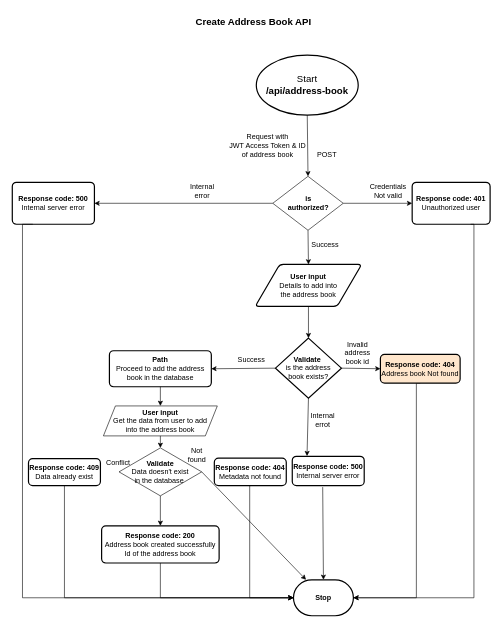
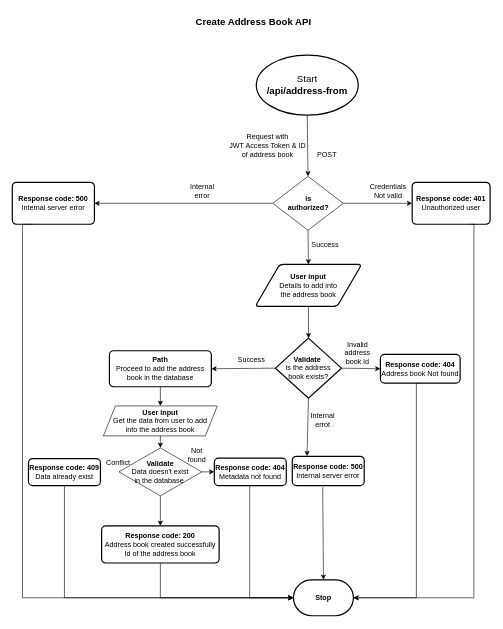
  <mxCell id="0" />
  <mxCell id="1" parent="0" />
- <mxCell id="2" value="Start&lt;br&gt;&lt;b&gt;/api/address-book&lt;/b&gt;" style="strokeWidth=2;html=1;shape=mxgraph.flowchart.start_2;whiteSpace=wrap;fontSize=16;" parent="1" vertex="1"><mxGeometry x="427" y="91" width="170" height="100" as="geometry" /></mxCell>
+ <mxCell id="2" value="Start&lt;br&gt;&lt;b&gt;/api/address-from&lt;/b&gt;" style="strokeWidth=2;html=1;shape=mxgraph.flowchart.start_2;whiteSpace=wrap;fontSize=16;" parent="1" vertex="1"><mxGeometry x="427" y="91" width="170" height="100" as="geometry" /></mxCell>
  <mxCell id="3" value="&lt;b&gt;Create Address Book API&lt;/b&gt;" style="text;html=1;strokeColor=none;fillColor=none;align=center;verticalAlign=middle;whiteSpace=wrap;rounded=0;fontSize=16;" parent="1" vertex="1"><mxGeometry x="315" y="20" width="215" height="30" as="geometry" /></mxCell>
  <mxCell id="4" value="&lt;b&gt;is &lt;br&gt;authorized?&lt;/b&gt;" style="rhombus;whiteSpace=wrap;html=1;" vertex="1" parent="1"><mxGeometry x="454.5" y="293" width="117.5" height="90" as="geometry" /></mxCell>
  <mxCell id="5" value="&lt;b&gt;User input&lt;/b&gt;&lt;br&gt;Details to add into &lt;br&gt;the address book" style="shape=parallelogram;html=1;strokeWidth=2;perimeter=parallelogramPerimeter;whiteSpace=wrap;rounded=1;arcSize=12;size=0.23;" vertex="1" parent="1"><mxGeometry x="425.25" y="440" width="177.5" height="70" as="geometry" /></mxCell>
  <mxCell id="6" value="&lt;b&gt;Response code: 401&lt;/b&gt;&lt;br&gt;Unauthorized user" style="rounded=1;whiteSpace=wrap;html=1;absoluteArcSize=1;arcSize=14;strokeWidth=2;" vertex="1" parent="1"><mxGeometry x="687" y="303" width="130" height="70" as="geometry" /></mxCell>
  <mxCell id="7" value="&lt;b&gt;Validate&lt;/b&gt;&amp;nbsp;&lt;br&gt;is the address &lt;br&gt;book exists?" style="strokeWidth=2;html=1;shape=mxgraph.flowchart.decision;whiteSpace=wrap;" vertex="1" parent="1"><mxGeometry x="459" y="563" width="110" height="100" as="geometry" /></mxCell>
  <mxCell id="8" value="&lt;b&gt;Path&lt;/b&gt;&lt;br&gt;Proceed to add the address book in the database" style="rounded=1;whiteSpace=wrap;html=1;absoluteArcSize=1;arcSize=14;strokeWidth=2;" vertex="1" parent="1"><mxGeometry x="182" y="584" width="170" height="60" as="geometry" /></mxCell>
  <mxCell id="9" value="&lt;span&gt;Response code: 200&lt;br&gt;&lt;span style=&quot;font-weight: normal;&quot;&gt;Address book created successfully&lt;br&gt;Id of the address book&lt;/span&gt;&lt;br&gt;&lt;/span&gt;" style="rounded=1;whiteSpace=wrap;html=1;absoluteArcSize=1;arcSize=14;strokeWidth=2;fontStyle=1" vertex="1" parent="1"><mxGeometry x="169" y="876" width="196" height="62" as="geometry" /></mxCell>
  <mxCell id="10" value="" style="endArrow=classic;html=1;rounded=0;entryX=0.5;entryY=0;entryDx=0;entryDy=0;exitX=0.5;exitY=1;exitDx=0;exitDy=0;exitPerimeter=0;" edge="1" parent="1" source="2" target="4"><mxGeometry width="50" height="50" relative="1" as="geometry"><mxPoint x="513" y="210" as="sourcePoint" /><mxPoint x="497" y="433" as="targetPoint" /></mxGeometry></mxCell>
  <mxCell id="11" value="" style="endArrow=classic;html=1;rounded=0;exitX=0.5;exitY=1;exitDx=0;exitDy=0;entryX=0.5;entryY=0;entryDx=0;entryDy=0;" edge="1" parent="1" source="4" target="5"><mxGeometry width="50" height="50" relative="1" as="geometry"><mxPoint x="447" y="483" as="sourcePoint" /><mxPoint x="497" y="433" as="targetPoint" /></mxGeometry></mxCell>
  <mxCell id="12" value="" style="endArrow=classic;html=1;rounded=0;exitX=0.5;exitY=1;exitDx=0;exitDy=0;entryX=0.5;entryY=0;entryDx=0;entryDy=0;entryPerimeter=0;" edge="1" parent="1" source="5" target="7"><mxGeometry width="50" height="50" relative="1" as="geometry"><mxPoint x="447" y="483" as="sourcePoint" /><mxPoint x="497" y="433" as="targetPoint" /></mxGeometry></mxCell>
  <mxCell id="13" value="" style="endArrow=classic;html=1;rounded=0;exitX=0;exitY=0.5;exitDx=0;exitDy=0;exitPerimeter=0;entryX=1;entryY=0.5;entryDx=0;entryDy=0;" edge="1" parent="1" source="7" target="8"><mxGeometry width="50" height="50" relative="1" as="geometry"><mxPoint x="447" y="454" as="sourcePoint" /><mxPoint x="497" y="404" as="targetPoint" /></mxGeometry></mxCell>
  <mxCell id="14" value="" style="endArrow=classic;html=1;rounded=0;exitX=1;exitY=0.5;exitDx=0;exitDy=0;entryX=0;entryY=0.5;entryDx=0;entryDy=0;" edge="1" parent="1" source="4" target="6"><mxGeometry width="50" height="50" relative="1" as="geometry"><mxPoint x="447" y="483" as="sourcePoint" /><mxPoint x="497" y="433" as="targetPoint" /></mxGeometry></mxCell>
  <mxCell id="15" value="" style="endArrow=classic;html=1;rounded=0;exitX=1;exitY=0.5;exitDx=0;exitDy=0;exitPerimeter=0;entryX=0;entryY=0.5;entryDx=0;entryDy=0;" edge="1" parent="1" source="7" target="46"><mxGeometry width="50" height="50" relative="1" as="geometry"><mxPoint x="447" y="454" as="sourcePoint" /><mxPoint x="497" y="404" as="targetPoint" /></mxGeometry></mxCell>
  <mxCell id="16" value="Credentials&lt;br&gt;Not valid" style="text;html=1;strokeColor=none;fillColor=none;align=center;verticalAlign=middle;whiteSpace=wrap;rounded=0;" vertex="1" parent="1"><mxGeometry x="617" y="303" width="60" height="30" as="geometry" /></mxCell>
  <mxCell id="17" value="Success" style="text;html=1;strokeColor=none;fillColor=none;align=center;verticalAlign=middle;whiteSpace=wrap;rounded=0;" vertex="1" parent="1"><mxGeometry x="512" y="393" width="60" height="30" as="geometry" /></mxCell>
  <mxCell id="18" value="&lt;b&gt;Response code: 500&lt;/b&gt;&lt;br&gt;Internal server error" style="rounded=1;whiteSpace=wrap;html=1;absoluteArcSize=1;arcSize=14;strokeWidth=2;" vertex="1" parent="1"><mxGeometry x="20" y="303" width="137" height="70" as="geometry" /></mxCell>
  <mxCell id="19" value="" style="endArrow=classic;html=1;rounded=0;exitX=0;exitY=0.5;exitDx=0;exitDy=0;entryX=1;entryY=0.5;entryDx=0;entryDy=0;" edge="1" parent="1" source="4" target="18"><mxGeometry width="50" height="50" relative="1" as="geometry"><mxPoint x="637" y="573" as="sourcePoint" /><mxPoint x="687" y="523" as="targetPoint" /></mxGeometry></mxCell>
  <mxCell id="20" value="&lt;b&gt;Stop&lt;/b&gt;" style="strokeWidth=2;html=1;shape=mxgraph.flowchart.terminator;whiteSpace=wrap;" vertex="1" parent="1"><mxGeometry x="489" y="966" width="100" height="60" as="geometry" /></mxCell>
  <mxCell id="21" value="" style="endArrow=classic;html=1;rounded=0;entryX=0.5;entryY=0;entryDx=0;entryDy=0;entryPerimeter=0;exitX=0.423;exitY=1.049;exitDx=0;exitDy=0;exitPerimeter=0;" edge="1" parent="1" source="23" target="20"><mxGeometry width="50" height="50" relative="1" as="geometry"><mxPoint x="517" y="830" as="sourcePoint" /><mxPoint x="514" y="802" as="targetPoint" /></mxGeometry></mxCell>
  <mxCell id="22" value="" style="endArrow=classic;html=1;rounded=0;exitX=0.5;exitY=1;exitDx=0;exitDy=0;exitPerimeter=0;entryX=0.205;entryY=-0.008;entryDx=0;entryDy=0;entryPerimeter=0;" edge="1" parent="1" source="7" target="23"><mxGeometry width="50" height="50" relative="1" as="geometry"><mxPoint x="514" y="663" as="sourcePoint" /><mxPoint x="514" y="802" as="targetPoint" /></mxGeometry></mxCell>
  <mxCell id="23" value="&lt;b&gt;Response code: 500&lt;/b&gt;&lt;br&gt;Internal server error" style="rounded=1;whiteSpace=wrap;html=1;absoluteArcSize=1;arcSize=14;strokeWidth=2;" vertex="1" parent="1"><mxGeometry x="487" y="760" width="120" height="49" as="geometry" /></mxCell>
  <mxCell id="24" value="Success" style="text;html=1;strokeColor=none;fillColor=none;align=center;verticalAlign=middle;whiteSpace=wrap;rounded=0;" vertex="1" parent="1"><mxGeometry x="389" y="584" width="60" height="30" as="geometry" /></mxCell>
  <mxCell id="25" value="Invalid address book id" style="text;html=1;strokeColor=none;fillColor=none;align=center;verticalAlign=middle;whiteSpace=wrap;rounded=0;" vertex="1" parent="1"><mxGeometry x="566" y="573" width="60" height="30" as="geometry" /></mxCell>
  <mxCell id="26" value="Internal error" style="text;html=1;strokeColor=none;fillColor=none;align=center;verticalAlign=middle;whiteSpace=wrap;rounded=0;" vertex="1" parent="1"><mxGeometry x="307" y="303" width="60" height="30" as="geometry" /></mxCell>
  <mxCell id="27" value="Internal errot" style="text;html=1;strokeColor=none;fillColor=none;align=center;verticalAlign=middle;whiteSpace=wrap;rounded=0;" vertex="1" parent="1"><mxGeometry x="508" y="684" width="60" height="30" as="geometry" /></mxCell>
  <mxCell id="28" value="POST" style="text;html=1;strokeColor=none;fillColor=none;align=center;verticalAlign=middle;whiteSpace=wrap;rounded=0;" vertex="1" parent="1"><mxGeometry x="515.25" y="243" width="60" height="30" as="geometry" /></mxCell>
  <mxCell id="29" value="Request with&lt;br&gt;JWT Access Token &amp;amp; ID of address book" style="text;html=1;strokeColor=none;fillColor=none;align=center;verticalAlign=middle;whiteSpace=wrap;rounded=0;" vertex="1" parent="1"><mxGeometry x="377" y="210" width="138.25" height="63" as="geometry" /></mxCell>
  <mxCell id="30" value="&lt;b&gt;User input&lt;/b&gt;&lt;br&gt;Get the data from user to add &lt;br&gt;into the address book" style="shape=parallelogram;perimeter=parallelogramPerimeter;whiteSpace=wrap;html=1;fixedSize=1;" vertex="1" parent="1"><mxGeometry x="172" y="676" width="190" height="50" as="geometry" /></mxCell>
  <mxCell id="31" value="&lt;b&gt;Validate&lt;/b&gt;&lt;br&gt;Data doesn't exist &lt;br&gt;in the database&amp;nbsp;" style="rhombus;whiteSpace=wrap;html=1;" vertex="1" parent="1"><mxGeometry x="198" y="746" width="138" height="80" as="geometry" /></mxCell>
  <mxCell id="32" value="&lt;b&gt;Response code: 409&lt;/b&gt;&lt;br&gt;Data already exist" style="rounded=1;whiteSpace=wrap;html=1;absoluteArcSize=1;arcSize=14;strokeWidth=2;" vertex="1" parent="1"><mxGeometry x="47" y="764" width="120" height="45" as="geometry" /></mxCell>
  <mxCell id="33" value="" style="endArrow=classic;html=1;rounded=0;exitX=0.5;exitY=1;exitDx=0;exitDy=0;entryX=0.5;entryY=0;entryDx=0;entryDy=0;" edge="1" parent="1" source="8" target="30"><mxGeometry width="50" height="50" relative="1" as="geometry"><mxPoint x="377" y="850" as="sourcePoint" /><mxPoint x="427" y="800" as="targetPoint" /></mxGeometry></mxCell>
  <mxCell id="34" value="" style="endArrow=classic;html=1;rounded=0;exitX=0.5;exitY=1;exitDx=0;exitDy=0;entryX=0.5;entryY=0;entryDx=0;entryDy=0;" edge="1" parent="1" source="30" target="31"><mxGeometry width="50" height="50" relative="1" as="geometry"><mxPoint x="377" y="850" as="sourcePoint" /><mxPoint x="427" y="800" as="targetPoint" /></mxGeometry></mxCell>
  <mxCell id="35" value="" style="endArrow=classic;html=1;rounded=0;exitX=0.5;exitY=1;exitDx=0;exitDy=0;entryX=0;entryY=0.5;entryDx=0;entryDy=0;entryPerimeter=0;edgeStyle=elbowEdgeStyle;" edge="1" parent="1" source="45" target="20"><mxGeometry width="50" height="50" relative="1" as="geometry"><mxPoint x="377" y="850" as="sourcePoint" /><mxPoint x="427" y="800" as="targetPoint" /><Array as="points"><mxPoint x="416" y="910" /></Array></mxGeometry></mxCell>
  <mxCell id="36" value="" style="endArrow=classic;html=1;rounded=0;exitX=0.5;exitY=1;exitDx=0;exitDy=0;entryX=0.5;entryY=0;entryDx=0;entryDy=0;" edge="1" parent="1" source="31" target="9"><mxGeometry width="50" height="50" relative="1" as="geometry"><mxPoint x="377" y="850" as="sourcePoint" /><mxPoint x="427" y="800" as="targetPoint" /></mxGeometry></mxCell>
  <mxCell id="37" value="" style="endArrow=classic;html=1;rounded=0;exitX=0.5;exitY=1;exitDx=0;exitDy=0;entryX=0;entryY=0.5;entryDx=0;entryDy=0;entryPerimeter=0;edgeStyle=orthogonalEdgeStyle;" edge="1" parent="1" source="32" target="20"><mxGeometry width="50" height="50" relative="1" as="geometry"><mxPoint x="377" y="850" as="sourcePoint" /><mxPoint x="427" y="800" as="targetPoint" /></mxGeometry></mxCell>
  <mxCell id="38" value="" style="endArrow=classic;html=1;rounded=0;exitX=0.5;exitY=1;exitDx=0;exitDy=0;entryX=0;entryY=0.5;entryDx=0;entryDy=0;entryPerimeter=0;edgeStyle=orthogonalEdgeStyle;" edge="1" parent="1" source="9" target="20"><mxGeometry width="50" height="50" relative="1" as="geometry"><mxPoint x="377" y="850" as="sourcePoint" /><mxPoint x="427" y="800" as="targetPoint" /></mxGeometry></mxCell>
  <mxCell id="39" value="" style="endArrow=classic;html=1;rounded=0;exitX=0.5;exitY=1;exitDx=0;exitDy=0;entryX=1;entryY=0.5;entryDx=0;entryDy=0;entryPerimeter=0;edgeStyle=elbowEdgeStyle;" edge="1" parent="1" source="46" target="20"><mxGeometry width="50" height="50" relative="1" as="geometry"><mxPoint x="337" y="830" as="sourcePoint" /><mxPoint x="387" y="780" as="targetPoint" /><Array as="points"><mxPoint x="694" y="810" /></Array></mxGeometry></mxCell>
  <mxCell id="40" value="" style="endArrow=classic;html=1;rounded=0;exitX=0.75;exitY=1;exitDx=0;exitDy=0;entryX=1;entryY=0.5;entryDx=0;entryDy=0;entryPerimeter=0;edgeStyle=elbowEdgeStyle;" edge="1" parent="1" source="6" target="20"><mxGeometry width="50" height="50" relative="1" as="geometry"><mxPoint x="337" y="830" as="sourcePoint" /><mxPoint x="387" y="780" as="targetPoint" /><Array as="points"><mxPoint x="790" y="680" /></Array></mxGeometry></mxCell>
  <mxCell id="41" value="" style="endArrow=classic;html=1;rounded=0;exitX=0.25;exitY=1;exitDx=0;exitDy=0;entryX=0;entryY=0.5;entryDx=0;entryDy=0;entryPerimeter=0;edgeStyle=elbowEdgeStyle;" edge="1" parent="1" source="18" target="20"><mxGeometry width="50" height="50" relative="1" as="geometry"><mxPoint x="337" y="830" as="sourcePoint" /><mxPoint x="387" y="780" as="targetPoint" /><Array as="points"><mxPoint x="37" y="700" /></Array></mxGeometry></mxCell>
  <mxCell id="42" value="Conflict" style="text;html=1;strokeColor=none;fillColor=none;align=center;verticalAlign=middle;whiteSpace=wrap;rounded=0;" vertex="1" parent="1"><mxGeometry x="167" y="756" width="60" height="30" as="geometry" /></mxCell>
  <mxCell id="43" value="Not &lt;br&gt;found" style="text;html=1;strokeColor=none;fillColor=none;align=center;verticalAlign=middle;whiteSpace=wrap;rounded=0;" vertex="1" parent="1"><mxGeometry x="298" y="743" width="60" height="30" as="geometry" /></mxCell>
- <mxCell id="44" value="" style="endArrow=classic;html=1;rounded=0;exitX=1;exitY=0.5;exitDx=0;exitDy=0;" edge="1" parent="1" source="31" target="20"><mxGeometry width="50" height="50" relative="1" as="geometry"><mxPoint x="336" y="786" as="sourcePoint" /><mxPoint x="487" y="787" as="targetPoint" /></mxGeometry></mxCell>
+ <mxCell id="44" value="" style="endArrow=classic;html=1;rounded=0;exitX=1;exitY=0.5;exitDx=0;exitDy=0;entryX=0;entryY=0.5;entryDx=0;entryDy=0;" edge="1" parent="1" source="31" target="45"><mxGeometry width="50" height="50" relative="1" as="geometry"><mxPoint x="336" y="786" as="sourcePoint" /><mxPoint x="487" y="787" as="targetPoint" /></mxGeometry></mxCell>
  <mxCell id="45" value="&lt;b&gt;Response code: 404&lt;br&gt;&lt;/b&gt;Metadata not found" style="rounded=1;whiteSpace=wrap;html=1;absoluteArcSize=1;arcSize=14;strokeWidth=2;" vertex="1" parent="1"><mxGeometry x="357" y="763" width="120" height="46" as="geometry" /></mxCell>
- <mxCell id="46" value="&lt;b&gt;Response code: 404&lt;/b&gt;&lt;br&gt;Address book Not found" style="rounded=1;whiteSpace=wrap;html=1;absoluteArcSize=1;arcSize=14;strokeWidth=2;fillColor=#ffe6cc;" vertex="1" parent="1"><mxGeometry x="634" y="590" width="133" height="48" as="geometry" /></mxCell>
+ <mxCell id="46" value="&lt;b&gt;Response code: 404&lt;/b&gt;&lt;br&gt;Address book Not found" style="rounded=1;whiteSpace=wrap;html=1;absoluteArcSize=1;arcSize=14;strokeWidth=2;" vertex="1" parent="1"><mxGeometry x="634" y="590" width="133" height="48" as="geometry" /></mxCell>
